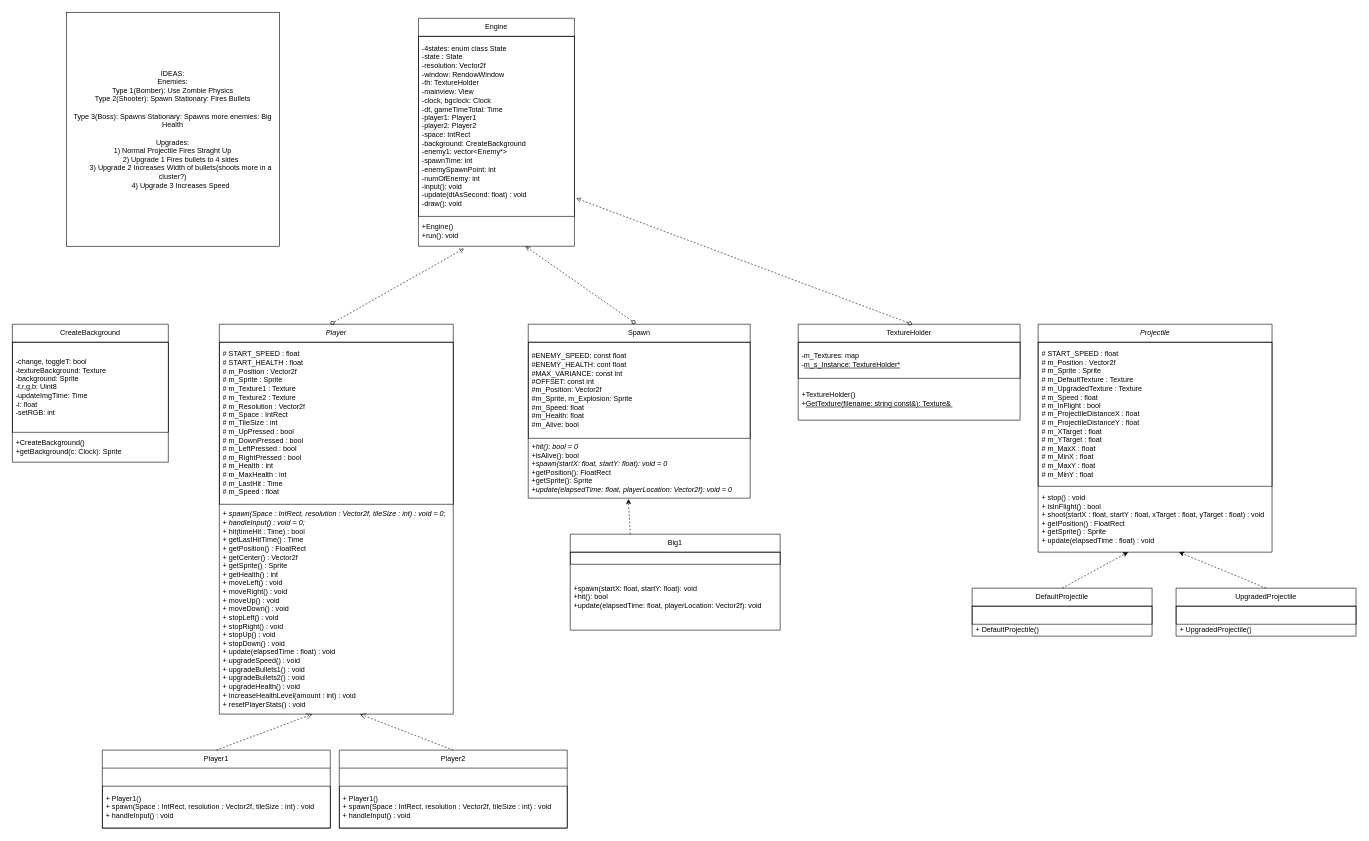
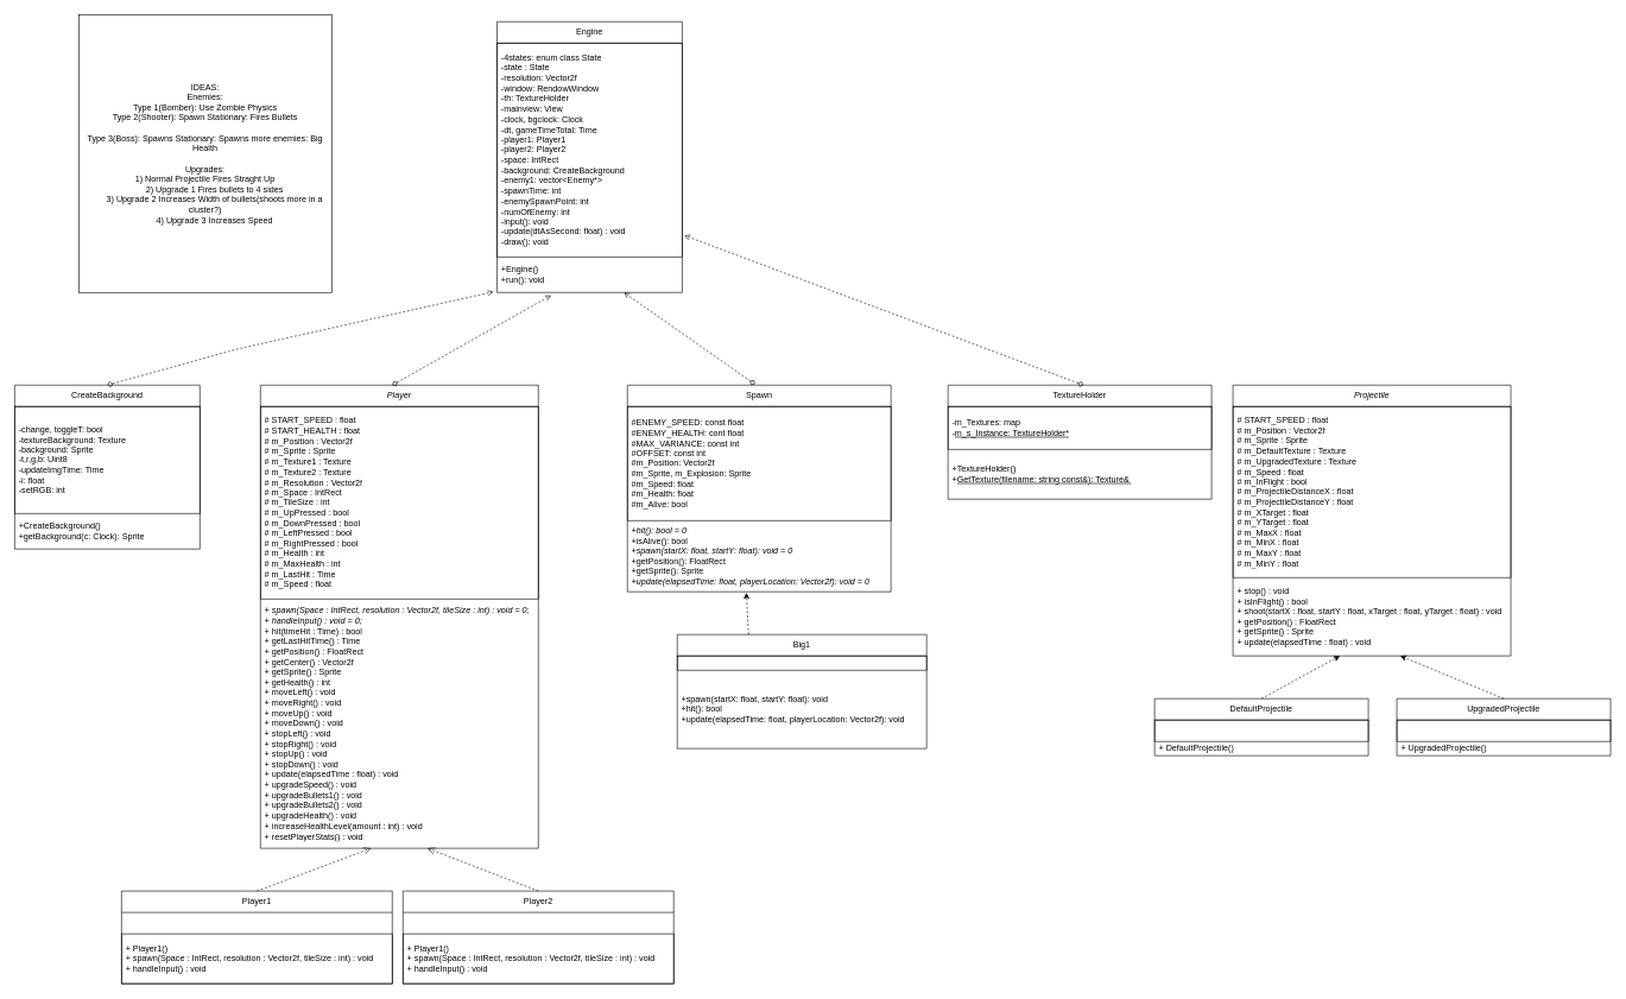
  <mxCell id="0" />
  <mxCell id="1" parent="0" />
  <mxCell id="2" value="&lt;i&gt;Player&lt;/i&gt;" style="swimlane;fontStyle=0;childLayout=stackLayout;horizontal=1;startSize=30;horizontalStack=0;resizeParent=1;resizeParentMax=0;resizeLast=0;collapsible=1;marginBottom=0;whiteSpace=wrap;html=1;" parent="1" vertex="1"><mxGeometry x="365" y="540" width="390" height="650" as="geometry" /></mxCell>
  <mxCell id="3" value="# START_SPEED : float&lt;br&gt;# START_HEALTH : float&lt;br&gt;# m_Position : Vector2f&lt;br&gt;# m_Sprite : Sprite&lt;br&gt;# m_Texture1 : Texture&lt;br&gt;# m_Texture2 : Texture&lt;br&gt;# m_Resolution : Vector2f&lt;br&gt;# m_Space : IntRect&lt;br&gt;# m_TileSize : int&lt;br&gt;# m_UpPressed : bool&lt;br&gt;# m_DownPressed : bool&lt;br&gt;# m_LeftPressed : bool&lt;br&gt;# m_RightPressed : bool&lt;br&gt;# m_Health : int&lt;br&gt;# m_MaxHealth : int&lt;br&gt;# m_LastHit : Time&lt;br&gt;# m_Speed : float" style="text;strokeColor=default;fillColor=none;align=left;verticalAlign=middle;spacingLeft=4;spacingRight=4;overflow=hidden;points=[[0,0.5],[1,0.5]];portConstraint=eastwest;rotatable=0;whiteSpace=wrap;html=1;" parent="2" vertex="1"><mxGeometry y="30" width="390" height="270" as="geometry" /></mxCell>
  <mxCell id="4" value="&lt;i&gt;+ spawn(Space : IntRect, resolution : Vector2f, tileSize : int) : void = 0;&lt;br&gt;+ handleInput() : void = 0;&lt;/i&gt;&lt;br&gt;+ hit(timeHit : Time) : bool&lt;br&gt;+ getLastHitTime() : Time&lt;br&gt;+ getPosition() : FloatRect&lt;br&gt;+ getCenter() : Vector2f&lt;br&gt;+ getSprite() : Sprite&lt;br&gt;+ getHealth() : int&lt;br&gt;+ moveLeft() : void&lt;br&gt;+ moveRight() : void&lt;br&gt;+ moveUp() : void&lt;br&gt;+ moveDown() : void&lt;br&gt;+ stopLeft() : void&lt;br&gt;+ stopRight() : void&lt;br&gt;+ stopUp() : void&lt;br&gt;+ stopDown() : void&lt;br&gt;+ update(elapsedTime : float) : void&lt;br&gt;+ upgradeSpeed() : void&lt;br&gt;+ upgradeBullets1() : void&lt;br&gt;+ upgradeBullets2() : void&lt;br&gt;+ upgradeHealth() : void&lt;br&gt;+ increaseHealthLevel(amount : int) : void&lt;br&gt;+ resetPlayerStats() : void" style="text;strokeColor=none;fillColor=none;align=left;verticalAlign=middle;spacingLeft=4;spacingRight=4;overflow=hidden;points=[[0,0.5],[1,0.5]];portConstraint=eastwest;rotatable=0;whiteSpace=wrap;html=1;" parent="2" vertex="1"><mxGeometry y="300" width="390" height="350" as="geometry" /></mxCell>
  <mxCell id="5" value="&lt;div&gt;IDEAS:&lt;/div&gt;&lt;div&gt;Enemies:&lt;/div&gt;&lt;div&gt;Type 1(Bomber): Use Zombie Physics&lt;/div&gt;&lt;div&gt;Type 2(Shooter): Spawn Stationary: Fires Bullets&lt;/div&gt;&lt;div&gt;&lt;br&gt;&lt;/div&gt;&lt;div&gt;Type 3(Boss): Spawns Stationary: Spawns more enemies: Big Health&lt;/div&gt;&lt;div&gt;&lt;br&gt;&lt;/div&gt;&lt;div&gt;Upgrades:&lt;/div&gt;&lt;div&gt;&lt;span style=&quot;&quot;&gt; &lt;/span&gt;1) Normal Projectile Fires Straght Up&lt;/div&gt;&lt;div&gt;&amp;nbsp; &amp;nbsp; &amp;nbsp; &amp;nbsp; 2) Upgrade 1 Fires bullets to 4 sides&lt;/div&gt;&lt;div&gt;&amp;nbsp; &amp;nbsp; &amp;nbsp; &amp;nbsp; 3) Upgrade 2 Increases Width of bullets(shoots more in a cluster?)&lt;/div&gt;&lt;div&gt;&amp;nbsp; &amp;nbsp; &amp;nbsp; &amp;nbsp; 4) Upgrade 3 Increases Speed&lt;/div&gt;" style="text;html=1;strokeColor=default;fillColor=none;align=center;verticalAlign=middle;whiteSpace=wrap;rounded=0;" parent="1" vertex="1"><mxGeometry x="110" y="20" width="355" height="390" as="geometry" /></mxCell>
  <mxCell id="6" value="Player1" style="swimlane;fontStyle=0;childLayout=stackLayout;horizontal=1;startSize=30;horizontalStack=0;resizeParent=1;resizeParentMax=0;resizeLast=0;collapsible=1;marginBottom=0;whiteSpace=wrap;html=1;" parent="1" vertex="1"><mxGeometry x="170" y="1250" width="380" height="130" as="geometry" /></mxCell>
  <mxCell id="7" value="." style="text;strokeColor=none;fillColor=none;align=left;verticalAlign=middle;spacingLeft=4;spacingRight=4;overflow=hidden;points=[[0,0.5],[1,0.5]];portConstraint=eastwest;rotatable=0;whiteSpace=wrap;html=1;fontColor=#FFFFFF;" parent="6" vertex="1"><mxGeometry y="30" width="380" height="30" as="geometry" /></mxCell>
  <mxCell id="8" value="+ Player1()&lt;br&gt;+ spawn(Space : IntRect, resolution : Vector2f, tileSize : int) : void&lt;br&gt;+ handleInput() : void" style="text;strokeColor=default;fillColor=none;align=left;verticalAlign=middle;spacingLeft=4;spacingRight=4;overflow=hidden;points=[[0,0.5],[1,0.5]];portConstraint=eastwest;rotatable=0;whiteSpace=wrap;html=1;" parent="6" vertex="1"><mxGeometry y="60" width="380" height="70" as="geometry" /></mxCell>
  <mxCell id="9" value="Player2" style="swimlane;fontStyle=0;childLayout=stackLayout;horizontal=1;startSize=30;horizontalStack=0;resizeParent=1;resizeParentMax=0;resizeLast=0;collapsible=1;marginBottom=0;whiteSpace=wrap;html=1;" parent="1" vertex="1"><mxGeometry x="565" y="1250" width="380" height="130" as="geometry" /></mxCell>
  <mxCell id="10" value="&lt;font color=&quot;#ffffff&quot;&gt;.&lt;/font&gt;" style="text;strokeColor=none;fillColor=none;align=left;verticalAlign=middle;spacingLeft=4;spacingRight=4;overflow=hidden;points=[[0,0.5],[1,0.5]];portConstraint=eastwest;rotatable=0;whiteSpace=wrap;html=1;" parent="9" vertex="1"><mxGeometry y="30" width="380" height="30" as="geometry" /></mxCell>
  <mxCell id="11" value="+ Player1()&lt;br&gt;+ spawn(Space : IntRect, resolution : Vector2f, tileSize : int) : void&lt;br&gt;+ handleInput() : void" style="text;strokeColor=default;fillColor=none;align=left;verticalAlign=middle;spacingLeft=4;spacingRight=4;overflow=hidden;points=[[0,0.5],[1,0.5]];portConstraint=eastwest;rotatable=0;whiteSpace=wrap;html=1;" parent="9" vertex="1"><mxGeometry y="60" width="380" height="70" as="geometry" /></mxCell>
  <mxCell id="12" value="" style="html=1;verticalAlign=bottom;endArrow=open;dashed=1;endSize=8;rounded=0;entryX=0.398;entryY=1;entryDx=0;entryDy=0;entryPerimeter=0;exitX=0.5;exitY=0;exitDx=0;exitDy=0;" parent="1" source="6" target="4" edge="1"><mxGeometry relative="1" as="geometry"><mxPoint x="475" y="1220" as="sourcePoint" /><mxPoint x="395" y="1220" as="targetPoint" /></mxGeometry></mxCell>
  <mxCell id="13" value="" style="html=1;verticalAlign=bottom;endArrow=open;dashed=1;endSize=8;rounded=0;entryX=0.601;entryY=1;entryDx=0;entryDy=0;entryPerimeter=0;exitX=0.5;exitY=0;exitDx=0;exitDy=0;" parent="1" source="9" target="4" edge="1"><mxGeometry relative="1" as="geometry"><mxPoint x="473.509" y="1260" as="sourcePoint" /><mxPoint x="561.81" y="1204.55" as="targetPoint" /></mxGeometry></mxCell>
  <mxCell id="14" value="Engine" style="swimlane;fontStyle=0;childLayout=stackLayout;horizontal=1;startSize=30;horizontalStack=0;resizeParent=1;resizeParentMax=0;resizeLast=0;collapsible=1;marginBottom=0;whiteSpace=wrap;html=1;" parent="1" vertex="1"><mxGeometry x="697" y="30" width="260" height="380" as="geometry" /></mxCell>
  <mxCell id="15" value="&lt;font style=&quot;font-size: 12px;&quot;&gt;-4states: enum class State&lt;br&gt;-state : State&lt;br&gt;-resolution: Vector2f&lt;br&gt;-window: RendowWindow&lt;br&gt;-th: TextureHolder&lt;br&gt;-mainview: View&lt;br&gt;-clock, bgclock: Clock&lt;br&gt;-dt, gameTimeTotal: Time&lt;br&gt;-player1: Player1&lt;br&gt;-player2: Player2&lt;br&gt;-space: IntRect&lt;br&gt;-background: CreateBackground&lt;br&gt;-enemy1: vector&amp;lt;Enemy*&amp;gt;&lt;br&gt;-spawnTime: int&lt;br&gt;-enemySpawnPoint: int&lt;br&gt;-numOfEnemy: int&lt;br&gt;-input(): void&lt;br&gt;-update(dtAsSecond: float) : void&lt;br&gt;-draw(): void&lt;/font&gt;" style="text;strokeColor=default;fillColor=none;align=left;verticalAlign=middle;spacingLeft=4;spacingRight=4;overflow=hidden;points=[[0,0.5],[1,0.5]];portConstraint=eastwest;rotatable=0;whiteSpace=wrap;html=1;" parent="14" vertex="1"><mxGeometry y="30" width="260" height="300" as="geometry" /></mxCell>
  <mxCell id="16" value="&lt;font style=&quot;font-size: 12px;&quot;&gt;+Engine()&lt;br&gt;+run(): void&lt;/font&gt;" style="text;strokeColor=none;fillColor=none;align=left;verticalAlign=middle;spacingLeft=4;spacingRight=4;overflow=hidden;points=[[0,0.5],[1,0.5]];portConstraint=eastwest;rotatable=0;whiteSpace=wrap;html=1;" parent="14" vertex="1"><mxGeometry y="330" width="260" height="50" as="geometry" /></mxCell>
  <mxCell id="17" value="CreateBackground" style="swimlane;fontStyle=0;childLayout=stackLayout;horizontal=1;startSize=30;horizontalStack=0;resizeParent=1;resizeParentMax=0;resizeLast=0;collapsible=1;marginBottom=0;whiteSpace=wrap;html=1;" parent="1" vertex="1"><mxGeometry x="20" y="540" width="260" height="230" as="geometry" /></mxCell>
  <mxCell id="18" value="-change, toggleT: bool&lt;br&gt;-textureBackground: Texture&lt;br&gt;-background: Sprite&lt;br&gt;-t,r,g,b: Uint8&lt;br&gt;-updateImgTime: Time&lt;br&gt;-i: float&lt;br&gt;-setRGB: int" style="text;strokeColor=default;fillColor=none;align=left;verticalAlign=middle;spacingLeft=4;spacingRight=4;overflow=hidden;points=[[0,0.5],[1,0.5]];portConstraint=eastwest;rotatable=0;whiteSpace=wrap;html=1;" parent="17" vertex="1"><mxGeometry y="30" width="260" height="150" as="geometry" /></mxCell>
  <mxCell id="19" value="+CreateBackground()&lt;br&gt;+getBackground(c: Clock): Sprite" style="text;strokeColor=none;fillColor=none;align=left;verticalAlign=middle;spacingLeft=4;spacingRight=4;overflow=hidden;points=[[0,0.5],[1,0.5]];portConstraint=eastwest;rotatable=0;whiteSpace=wrap;html=1;" parent="17" vertex="1"><mxGeometry y="180" width="260" height="50" as="geometry" /></mxCell>
  <mxCell id="20" value="Spawn" style="swimlane;fontStyle=0;childLayout=stackLayout;horizontal=1;startSize=30;horizontalStack=0;resizeParent=1;resizeParentMax=0;resizeLast=0;collapsible=1;marginBottom=0;whiteSpace=wrap;html=1;" parent="1" vertex="1"><mxGeometry x="880" y="540" width="370" height="290" as="geometry" /></mxCell>
  <mxCell id="21" value="#ENEMY_SPEED: const float&lt;br&gt;#ENEMY_HEALTH: cont float&lt;br&gt;#MAX_VARIANCE: const int&lt;br&gt;#OFFSET: const int&lt;br&gt;#m_Position: Vector2f&lt;br&gt;#m_Sprite, m_Explosion: Sprite&lt;br&gt;#m_Speed: float&lt;br&gt;#m_Health: float&lt;br&gt;#m_Alive: bool" style="text;strokeColor=default;fillColor=none;align=left;verticalAlign=middle;spacingLeft=4;spacingRight=4;overflow=hidden;points=[[0,0.5],[1,0.5]];portConstraint=eastwest;rotatable=0;whiteSpace=wrap;html=1;" parent="20" vertex="1"><mxGeometry y="30" width="370" height="160" as="geometry" /></mxCell>
  <mxCell id="22" value="&lt;i&gt;+hit(): bool = 0&lt;br&gt;&lt;/i&gt;+isAlive(): bool&lt;br&gt;+&lt;i&gt;spawn(startX: float, startY: float): void = 0&lt;/i&gt;&lt;br&gt;+getPosition(): FloatRect&lt;br&gt;+getSprite(): Sprite&lt;br&gt;&lt;i&gt;+update(elapsedTime: float, playerLocation: Vector2f): void = 0&lt;/i&gt;" style="text;strokeColor=none;fillColor=none;align=left;verticalAlign=middle;spacingLeft=4;spacingRight=4;overflow=hidden;points=[[0,0.5],[1,0.5]];portConstraint=eastwest;rotatable=0;whiteSpace=wrap;html=1;" parent="20" vertex="1"><mxGeometry y="190" width="370" height="100" as="geometry" /></mxCell>
  <mxCell id="23" value="Big1" style="swimlane;fontStyle=0;childLayout=stackLayout;horizontal=1;startSize=30;horizontalStack=0;resizeParent=1;resizeParentMax=0;resizeLast=0;collapsible=1;marginBottom=0;whiteSpace=wrap;html=1;" parent="1" vertex="1"><mxGeometry x="950" y="890" width="350" height="160" as="geometry" /></mxCell>
  <mxCell id="24" value="" style="text;strokeColor=default;fillColor=none;align=left;verticalAlign=middle;spacingLeft=4;spacingRight=4;overflow=hidden;points=[[0,0.5],[1,0.5]];portConstraint=eastwest;rotatable=0;whiteSpace=wrap;html=1;" parent="23" vertex="1"><mxGeometry y="30" width="350" height="20" as="geometry" /></mxCell>
  <mxCell id="25" value="&lt;font style=&quot;font-size: 12px;&quot;&gt;+spawn(startX: float, startY: float): void&lt;br&gt;+hit(): bool&lt;br&gt;+update(elapsedTime: float, playerLocation: Vector2f): void&lt;br&gt;&lt;/font&gt;" style="text;strokeColor=none;fillColor=none;align=left;verticalAlign=middle;spacingLeft=4;spacingRight=4;overflow=hidden;points=[[0,0.5],[1,0.5]];portConstraint=eastwest;rotatable=0;whiteSpace=wrap;html=1;" parent="23" vertex="1"><mxGeometry y="50" width="350" height="110" as="geometry" /></mxCell>
  <mxCell id="26" value="" style="endArrow=classic;html=1;rounded=0;dashed=1;exitX=0.286;exitY=0;exitDx=0;exitDy=0;exitPerimeter=0;entryX=0.451;entryY=1.013;entryDx=0;entryDy=0;entryPerimeter=0;" parent="1" source="23" target="22" edge="1"><mxGeometry width="50" height="50" relative="1" as="geometry"><mxPoint x="770" y="880" as="sourcePoint" /><mxPoint x="820" y="830" as="targetPoint" /></mxGeometry></mxCell>
+ <mxCell id="27" value="" style="endArrow=open;html=1;rounded=0;dashed=1;startArrow=diamond;startFill=0;endFill=0;exitX=0.5;exitY=0;exitDx=0;exitDy=0;entryX=-0.019;entryY=0.98;entryDx=0;entryDy=0;entryPerimeter=0;" parent="1" source="17" target="16" edge="1"><mxGeometry width="50" height="50" relative="1" as="geometry"><mxPoint x="180" y="450" as="sourcePoint" /><mxPoint x="350" y="390" as="targetPoint" /><Array as="points"><mxPoint x="330" y="490" /></Array></mxGeometry></mxCell>
  <mxCell id="28" value="" style="endArrow=open;html=1;rounded=0;dashed=1;startArrow=diamond;startFill=0;endFill=0;exitX=0.5;exitY=0;exitDx=0;exitDy=0;entryX=0.292;entryY=1.08;entryDx=0;entryDy=0;entryPerimeter=0;" parent="1" target="16" edge="1"><mxGeometry width="50" height="50" relative="1" as="geometry"><mxPoint x="550" y="540" as="sourcePoint" /><mxPoint x="810" y="470" as="targetPoint" /><Array as="points" /></mxGeometry></mxCell>
  <mxCell id="29" value="" style="endArrow=open;html=1;rounded=0;dashed=1;startArrow=diamond;startFill=0;endFill=0;exitX=0.484;exitY=-0.004;exitDx=0;exitDy=0;entryX=0.685;entryY=1;entryDx=0;entryDy=0;entryPerimeter=0;exitPerimeter=0;" parent="1" source="20" target="16" edge="1"><mxGeometry width="50" height="50" relative="1" as="geometry"><mxPoint x="750" y="531" as="sourcePoint" /><mxPoint x="1030" y="460" as="targetPoint" /><Array as="points" /></mxGeometry></mxCell>
  <mxCell id="30" value="&lt;i&gt;Projectile&lt;/i&gt;" style="swimlane;fontStyle=0;childLayout=stackLayout;horizontal=1;startSize=30;horizontalStack=0;resizeParent=1;resizeParentMax=0;resizeLast=0;collapsible=1;marginBottom=0;whiteSpace=wrap;html=1;" parent="1" vertex="1"><mxGeometry x="1730" y="540" width="390" height="380" as="geometry" /></mxCell>
  <mxCell id="31" value="# START_SPEED : float&lt;br&gt;# m_Position : Vector2f&lt;br&gt;# m_Sprite : Sprite&lt;br&gt;# m_DefaultTexture : Texture&lt;br&gt;# m_UpgradedTexture : Texture&lt;br&gt;# m_Speed : float&lt;br&gt;# m_InFlight : bool&lt;br&gt;# m_ProjectileDistanceX : float&lt;br&gt;# m_ProjectileDistanceY : float&lt;br&gt;# m_XTarget : float&lt;br&gt;# m_YTarget : float&lt;br&gt;# m_MaxX : float&lt;br&gt;# m_MinX : float&lt;br&gt;# m_MaxY : float&lt;br&gt;# m_MinY : float" style="text;strokeColor=default;fillColor=none;align=left;verticalAlign=middle;spacingLeft=4;spacingRight=4;overflow=hidden;points=[[0,0.5],[1,0.5]];portConstraint=eastwest;rotatable=0;whiteSpace=wrap;html=1;" parent="30" vertex="1"><mxGeometry y="30" width="390" height="240" as="geometry" /></mxCell>
  <mxCell id="32" value="+ stop() : void&lt;br&gt;+ isInFlight()&amp;nbsp;: bool&lt;br&gt;+ shoot(startX : float, startY : float, xTarget : float, yTarget : float) : void&lt;br&gt;+ getPosition() : FloatRect&lt;br&gt;+ getSprite() : Sprite&lt;br&gt;+ update(elapsedTime : float) : void" style="text;strokeColor=none;fillColor=none;align=left;verticalAlign=middle;spacingLeft=4;spacingRight=4;overflow=hidden;points=[[0,0.5],[1,0.5]];portConstraint=eastwest;rotatable=0;whiteSpace=wrap;html=1;" parent="30" vertex="1"><mxGeometry y="270" width="390" height="110" as="geometry" /></mxCell>
  <mxCell id="33" value="TextureHolder" style="swimlane;fontStyle=0;childLayout=stackLayout;horizontal=1;startSize=30;horizontalStack=0;resizeParent=1;resizeParentMax=0;resizeLast=0;collapsible=1;marginBottom=0;whiteSpace=wrap;html=1;" parent="1" vertex="1"><mxGeometry x="1330" y="540" width="370" height="160" as="geometry" /></mxCell>
  <mxCell id="34" value="-m_Textures: map&lt;br&gt;-&lt;u&gt;m_s_Instance: TextureHolder*&lt;br&gt;&lt;/u&gt;" style="text;strokeColor=default;fillColor=none;align=left;verticalAlign=middle;spacingLeft=4;spacingRight=4;overflow=hidden;points=[[0,0.5],[1,0.5]];portConstraint=eastwest;rotatable=0;whiteSpace=wrap;html=1;" parent="33" vertex="1"><mxGeometry y="30" width="370" height="60" as="geometry" /></mxCell>
  <mxCell id="35" value="+TextureHolder()&lt;br&gt;+&lt;u&gt;GetTexture(filename: string const&amp;amp;): Texture&amp;amp;&amp;nbsp;&lt;/u&gt;" style="text;strokeColor=none;fillColor=none;align=left;verticalAlign=middle;spacingLeft=4;spacingRight=4;overflow=hidden;points=[[0,0.5],[1,0.5]];portConstraint=eastwest;rotatable=0;whiteSpace=wrap;html=1;" parent="33" vertex="1"><mxGeometry y="90" width="370" height="70" as="geometry" /></mxCell>
  <mxCell id="36" value="" style="endArrow=open;html=1;rounded=0;dashed=1;startArrow=diamond;startFill=0;endFill=0;" parent="1" edge="1"><mxGeometry width="50" height="50" relative="1" as="geometry"><mxPoint x="1520" y="540" as="sourcePoint" /><mxPoint x="960" y="330" as="targetPoint" /><Array as="points" /></mxGeometry></mxCell>
  <mxCell id="37" value="DefaultProjectile" style="swimlane;fontStyle=0;childLayout=stackLayout;horizontal=1;startSize=30;horizontalStack=0;resizeParent=1;resizeParentMax=0;resizeLast=0;collapsible=1;marginBottom=0;whiteSpace=wrap;html=1;strokeColor=default;fontColor=#000000;fillColor=none;" parent="1" vertex="1"><mxGeometry x="1620" y="980" width="300" height="80" as="geometry" /></mxCell>
  <mxCell id="38" value="&lt;font color=&quot;#ffffff&quot;&gt;.&lt;/font&gt;" style="text;strokeColor=default;fillColor=none;align=left;verticalAlign=middle;spacingLeft=4;spacingRight=4;overflow=hidden;points=[[0,0.5],[1,0.5]];portConstraint=eastwest;rotatable=0;whiteSpace=wrap;html=1;fontColor=#000000;" parent="37" vertex="1"><mxGeometry y="30" width="300" height="30" as="geometry" /></mxCell>
  <mxCell id="39" value="+ DefaultProjectile()&lt;br&gt;" style="text;strokeColor=none;fillColor=none;align=left;verticalAlign=middle;spacingLeft=4;spacingRight=4;overflow=hidden;points=[[0,0.5],[1,0.5]];portConstraint=eastwest;rotatable=0;whiteSpace=wrap;html=1;fontColor=#000000;" parent="37" vertex="1"><mxGeometry y="60" width="300" height="20" as="geometry" /></mxCell>
  <mxCell id="40" value="UpgradedProjectile" style="swimlane;fontStyle=0;childLayout=stackLayout;horizontal=1;startSize=30;horizontalStack=0;resizeParent=1;resizeParentMax=0;resizeLast=0;collapsible=1;marginBottom=0;whiteSpace=wrap;html=1;strokeColor=default;fontColor=#000000;fillColor=none;" parent="1" vertex="1"><mxGeometry x="1960" y="980" width="300" height="80" as="geometry" /></mxCell>
  <mxCell id="41" value="Item 1" style="text;strokeColor=default;fillColor=none;align=left;verticalAlign=middle;spacingLeft=4;spacingRight=4;overflow=hidden;points=[[0,0.5],[1,0.5]];portConstraint=eastwest;rotatable=0;whiteSpace=wrap;html=1;fontColor=#FFFFFF;" parent="40" vertex="1"><mxGeometry y="30" width="300" height="30" as="geometry" /></mxCell>
  <mxCell id="42" value="+ UpgradedProjectile()" style="text;strokeColor=none;fillColor=none;align=left;verticalAlign=middle;spacingLeft=4;spacingRight=4;overflow=hidden;points=[[0,0.5],[1,0.5]];portConstraint=eastwest;rotatable=0;whiteSpace=wrap;html=1;fontColor=#000000;" parent="40" vertex="1"><mxGeometry y="60" width="300" height="20" as="geometry" /></mxCell>
  <mxCell id="43" value="" style="endArrow=classic;html=1;rounded=0;dashed=1;exitX=0.5;exitY=0;exitDx=0;exitDy=0;entryX=0.385;entryY=1;entryDx=0;entryDy=0;entryPerimeter=0;" parent="1" source="37" target="32" edge="1"><mxGeometry width="50" height="50" relative="1" as="geometry"><mxPoint x="1060.1" y="900" as="sourcePoint" /><mxPoint x="1056.87" y="841.3" as="targetPoint" /></mxGeometry></mxCell>
  <mxCell id="44" value="" style="endArrow=classic;html=1;rounded=0;dashed=1;exitX=0.5;exitY=0;exitDx=0;exitDy=0;entryX=0.602;entryY=1;entryDx=0;entryDy=0;entryPerimeter=0;" parent="1" source="40" target="32" edge="1"><mxGeometry width="50" height="50" relative="1" as="geometry"><mxPoint x="1780" y="990" as="sourcePoint" /><mxPoint x="1890.15" y="930" as="targetPoint" /></mxGeometry></mxCell>
